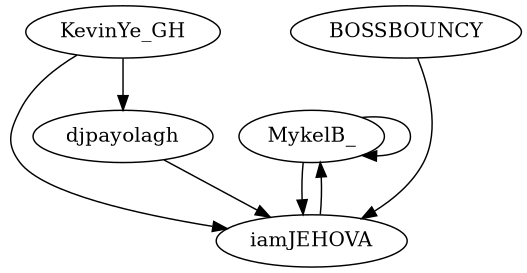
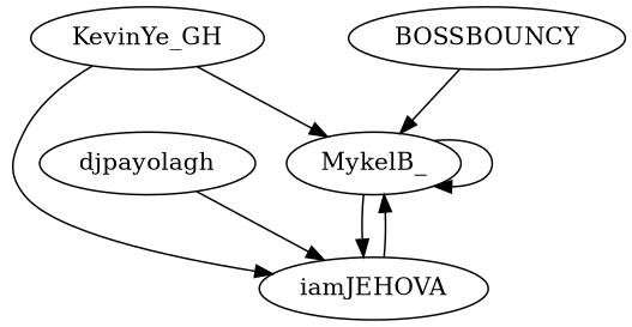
  strict digraph {
    n1 [label=MykelB_]
    iamJEHOVA
    n3 [label=KevinYe_GH]
    BOSSBOUNCY
    djpayolagh
    n1 -> n1
    n1 -> iamJEHOVA
    iamJEHOVA -> n1
-   n3 -> djpayolagh
+   n3 -> n1
    n3 -> iamJEHOVA
-   BOSSBOUNCY -> iamJEHOVA
+   BOSSBOUNCY -> n1
    djpayolagh -> iamJEHOVA
  }
